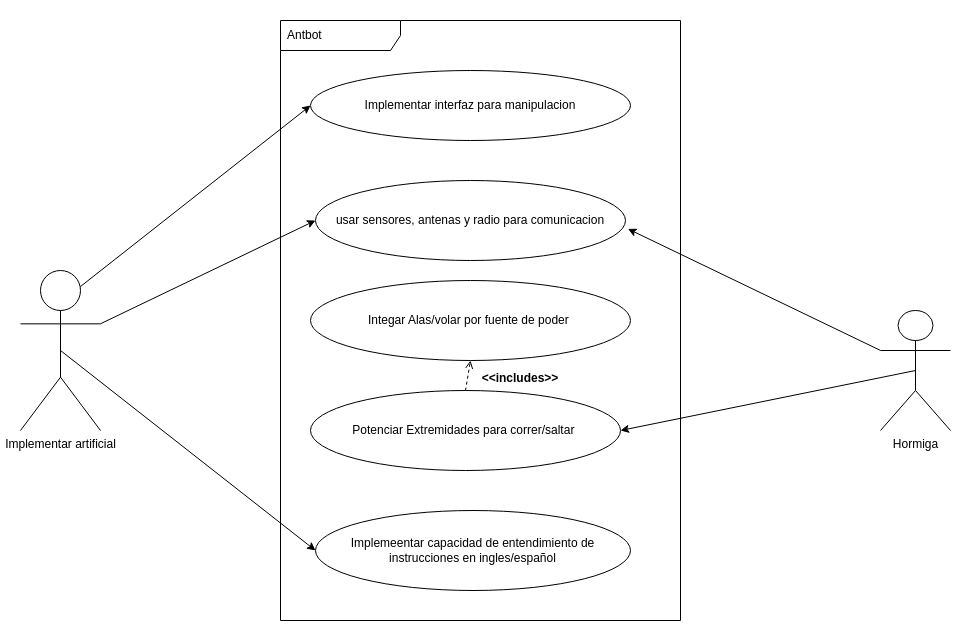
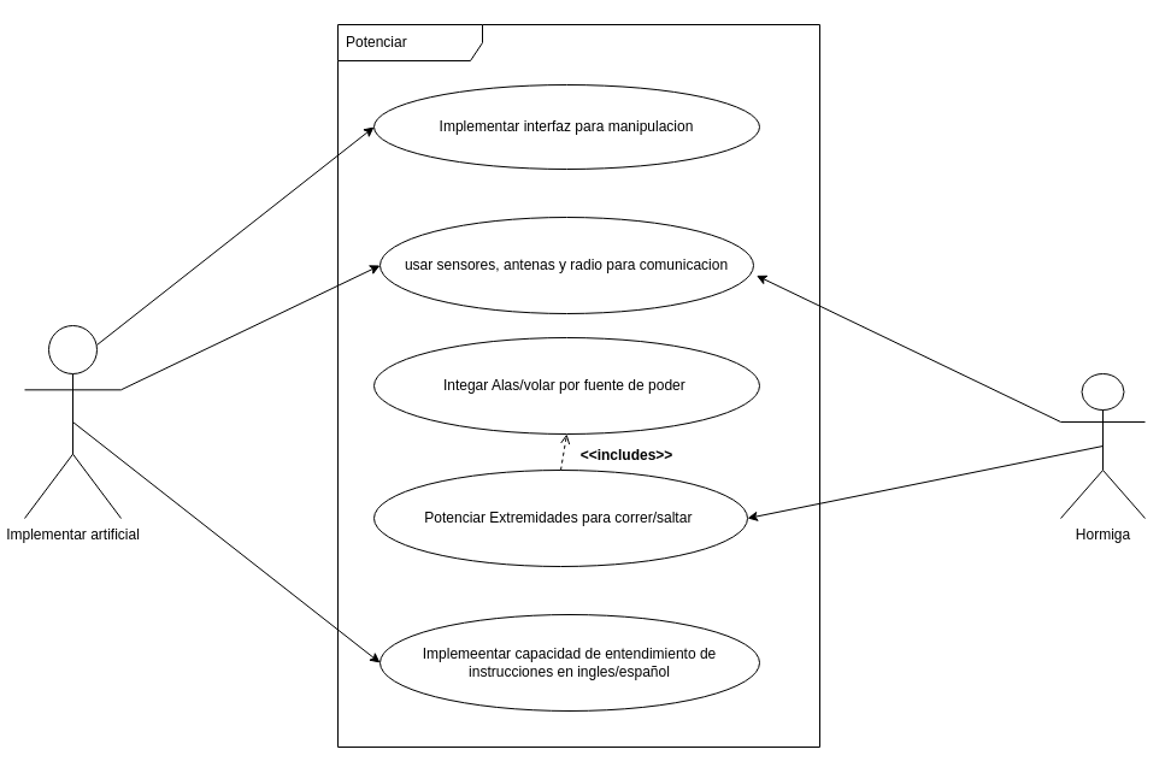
  <mxCell id="0" />
  <mxCell id="1" parent="0" />
  <mxCell id="2" value="Implementar interfaz para manipulacion" style="ellipse;whiteSpace=wrap;html=1;" vertex="1" parent="1"><mxGeometry x="310" y="70" width="320" height="70" as="geometry" /></mxCell>
  <mxCell id="3" value="usar sensores, antenas y radio para comunicacion" style="ellipse;whiteSpace=wrap;html=1;" vertex="1" parent="1"><mxGeometry x="315" y="180" width="310" height="80" as="geometry" /></mxCell>
  <mxCell id="4" value="Integar Alas/volar por fuente de poder&amp;nbsp;" style="ellipse;whiteSpace=wrap;html=1;" vertex="1" parent="1"><mxGeometry x="310" y="280" width="320" height="80" as="geometry" /></mxCell>
  <mxCell id="5" value="Potenciar Extremidades para correr/saltar&amp;nbsp;" style="ellipse;whiteSpace=wrap;html=1;" vertex="1" parent="1"><mxGeometry x="310" y="390" width="310" height="80" as="geometry" /></mxCell>
  <mxCell id="6" value="Implemeentar capacidad de entendimiento de instrucciones en ingles/español" style="ellipse;whiteSpace=wrap;html=1;" vertex="1" parent="1"><mxGeometry x="315" y="510" width="315" height="80" as="geometry" /></mxCell>
- <mxCell id="7" value="Antbot" style="shape=umlFrame;whiteSpace=wrap;html=1;width=120;height=30;boundedLbl=1;verticalAlign=middle;align=left;spacingLeft=5;" vertex="1" parent="1"><mxGeometry x="280" y="20" width="400" height="600" as="geometry" /></mxCell>
+ <mxCell id="7" value="Potenciar" style="shape=umlFrame;whiteSpace=wrap;html=1;width=120;height=30;boundedLbl=1;verticalAlign=middle;align=left;spacingLeft=5;" vertex="1" parent="1"><mxGeometry x="280" y="20" width="400" height="600" as="geometry" /></mxCell>
  <mxCell id="8" value="Hormiga" style="shape=umlActor;verticalLabelPosition=bottom;verticalAlign=top;html=1;outlineConnect=0;" vertex="1" parent="1"><mxGeometry x="880" y="310" width="70" height="120" as="geometry" /></mxCell>
  <mxCell id="9" value="Implementar artificial" style="shape=umlActor;verticalLabelPosition=bottom;verticalAlign=top;html=1;outlineConnect=0;" vertex="1" parent="1"><mxGeometry x="20" y="270" width="80" height="160" as="geometry" /></mxCell>
  <mxCell id="10" value="" style="endArrow=classic;html=1;exitX=0.75;exitY=0.1;exitDx=0;exitDy=0;exitPerimeter=0;entryX=0;entryY=0.5;entryDx=0;entryDy=0;" edge="1" parent="1" source="9" target="2"><mxGeometry width="50" height="50" relative="1" as="geometry"><mxPoint x="460" y="350" as="sourcePoint" /><mxPoint x="510" y="300" as="targetPoint" /></mxGeometry></mxCell>
  <mxCell id="11" value="" style="endArrow=classic;html=1;exitX=1;exitY=0.333;exitDx=0;exitDy=0;exitPerimeter=0;entryX=0;entryY=0.5;entryDx=0;entryDy=0;" edge="1" parent="1" source="9" target="3"><mxGeometry width="50" height="50" relative="1" as="geometry"><mxPoint x="90" y="296" as="sourcePoint" /><mxPoint x="320" y="115" as="targetPoint" /></mxGeometry></mxCell>
  <mxCell id="12" value="" style="endArrow=classic;html=1;entryX=0;entryY=0.5;entryDx=0;entryDy=0;exitX=0.5;exitY=0.5;exitDx=0;exitDy=0;exitPerimeter=0;" edge="1" parent="1" source="9" target="6"><mxGeometry width="50" height="50" relative="1" as="geometry"><mxPoint x="70" y="360" as="sourcePoint" /><mxPoint x="319.07" y="433.6" as="targetPoint" /></mxGeometry></mxCell>
  <mxCell id="13" value="" style="endArrow=classic;html=1;entryX=1.008;entryY=0.605;entryDx=0;entryDy=0;entryPerimeter=0;exitX=0;exitY=0.333;exitDx=0;exitDy=0;exitPerimeter=0;" edge="1" parent="1" source="8" target="3"><mxGeometry width="50" height="50" relative="1" as="geometry"><mxPoint x="937.5" y="292" as="sourcePoint" /><mxPoint x="640" y="115" as="targetPoint" /></mxGeometry></mxCell>
  <mxCell id="14" value="" style="endArrow=classic;html=1;entryX=1;entryY=0.5;entryDx=0;entryDy=0;exitX=0.5;exitY=0.5;exitDx=0;exitDy=0;exitPerimeter=0;" edge="1" parent="1" source="8" target="5"><mxGeometry width="50" height="50" relative="1" as="geometry"><mxPoint x="955" y="340" as="sourcePoint" /><mxPoint x="640" y="340" as="targetPoint" /></mxGeometry></mxCell>
  <mxCell id="15" style="edgeStyle=none;html=1;dashed=1;endArrow=open;endFill=0;exitX=0.5;exitY=0;exitDx=0;exitDy=0;entryX=0.5;entryY=1;entryDx=0;entryDy=0;" edge="1" parent="1" source="5" target="4"><mxGeometry relative="1" as="geometry"><mxPoint x="250" y="380" as="sourcePoint" /><mxPoint x="300" y="440" as="targetPoint" /></mxGeometry></mxCell>
  <mxCell id="16" value="&lt;&lt;includes&gt;&gt;" style="text;align=center;fontStyle=1;verticalAlign=middle;spacingLeft=3;spacingRight=3;strokeColor=none;rotatable=0;points=[[0,0.5],[1,0.5]];portConstraint=eastwest;" vertex="1" parent="1"><mxGeometry x="480" y="364" width="80" height="26" as="geometry" /></mxCell>
